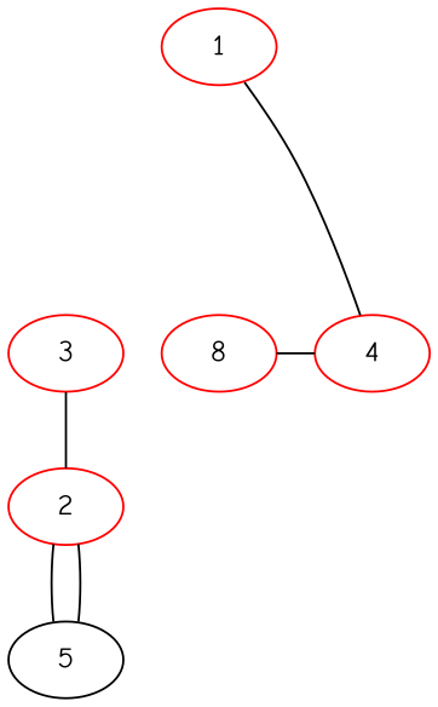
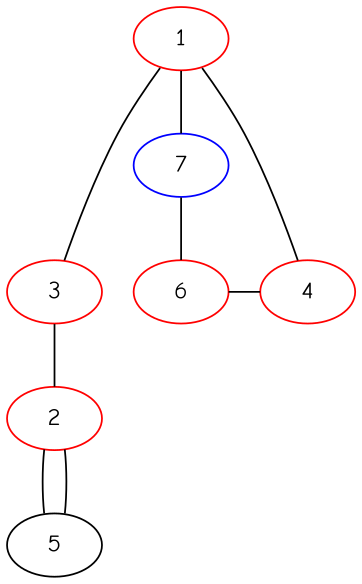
  graph {
    fontname="Comic Neue"
    node [color=red fontname="Comic Neue"]
    edge [fontname="Comic Neue"]
    3
    4
-   6 [label=8]
+   6
    2
    1
+   7 [color=blue]
    5 [color=""]
    subgraph sub_1 {
      rank=same
      3
      4
      6
    }
    3 -- 2
    6 -- 4
    2 -- 5
+   1 -- 3
    1 -- 4
+   1 -- 7
+   7 -- 6
    5 -- 2
  }
